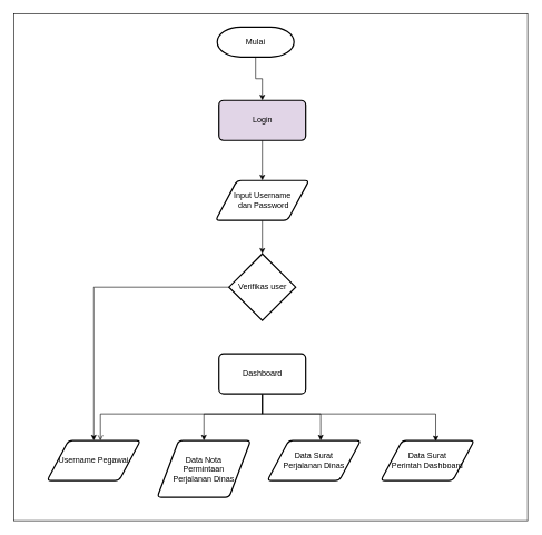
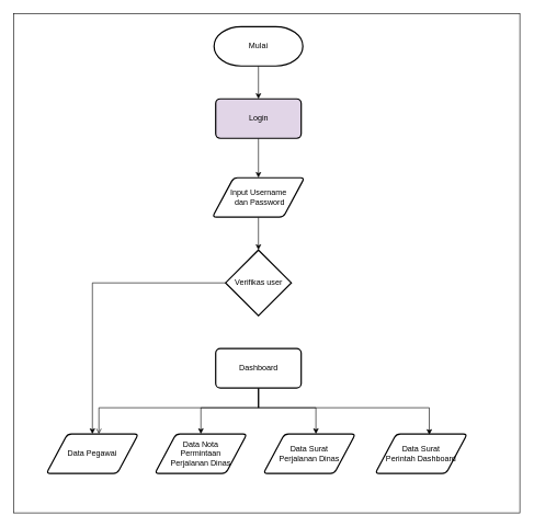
  <mxCell id="0" />
  <mxCell id="1" parent="0" />
  <mxCell id="2" value="" style="rounded=0;whiteSpace=wrap;html=1;" vertex="1" parent="1"><mxGeometry x="20" y="20" width="770" height="760" as="geometry" /></mxCell>
  <mxCell id="3" style="edgeStyle=orthogonalEdgeStyle;rounded=0;orthogonalLoop=1;jettySize=auto;html=1;" edge="1" parent="1" source="4" target="20"><mxGeometry relative="1" as="geometry" /></mxCell>
- <mxCell id="4" value="Mulai" style="strokeWidth=2;html=1;shape=mxgraph.flowchart.terminator;whiteSpace=wrap;" vertex="1" parent="1"><mxGeometry x="325" y="40" width="115" height="45" as="geometry" /></mxCell>
+ <mxCell id="4" value="Mulai" style="strokeWidth=2;html=1;shape=mxgraph.flowchart.terminator;whiteSpace=wrap;" vertex="1" parent="1"><mxGeometry x="325" width="135" height="60" as="geometry" y="40" /></mxCell>
  <mxCell id="5" style="edgeStyle=orthogonalEdgeStyle;rounded=0;orthogonalLoop=1;jettySize=auto;html=1;" edge="1" parent="1" source="6" target="14"><mxGeometry relative="1" as="geometry" /></mxCell>
  <mxCell id="6" value="Verifikas user" style="strokeWidth=2;html=1;shape=mxgraph.flowchart.decision;whiteSpace=wrap;" vertex="1" parent="1"><mxGeometry x="342.5" y="380" width="100" height="100" as="geometry" /></mxCell>
  <mxCell id="7" style="edgeStyle=orthogonalEdgeStyle;rounded=0;orthogonalLoop=1;jettySize=auto;html=1;entryX=0.571;entryY=0;entryDx=0;entryDy=0;entryPerimeter=0;" edge="1" parent="1" source="11" target="15"><mxGeometry relative="1" as="geometry"><Array as="points"><mxPoint x="393" y="620" /><mxPoint x="480" y="620" /></Array></mxGeometry></mxCell>
  <mxCell id="8" style="edgeStyle=orthogonalEdgeStyle;rounded=0;orthogonalLoop=1;jettySize=auto;html=1;" edge="1" parent="1" source="11" target="17"><mxGeometry relative="1" as="geometry"><Array as="points"><mxPoint x="393" y="620" /><mxPoint x="305" y="620" /></Array></mxGeometry></mxCell>
  <mxCell id="9" style="edgeStyle=orthogonalEdgeStyle;rounded=0;orthogonalLoop=1;jettySize=auto;html=1;entryX=0.571;entryY=0;entryDx=0;entryDy=0;entryPerimeter=0;endArrow=open;" edge="1" parent="1" source="11" target="14"><mxGeometry relative="1" as="geometry"><Array as="points"><mxPoint x="393" y="620" /><mxPoint x="150" y="620" /></Array></mxGeometry></mxCell>
  <mxCell id="10" style="edgeStyle=orthogonalEdgeStyle;rounded=0;orthogonalLoop=1;jettySize=auto;html=1;entryX=0.588;entryY=0.021;entryDx=0;entryDy=0;entryPerimeter=0;" edge="1" parent="1" source="11" target="16"><mxGeometry relative="1" as="geometry"><Array as="points"><mxPoint x="393" y="620" /><mxPoint x="652" y="620" /></Array></mxGeometry></mxCell>
  <mxCell id="11" value="Dashboard" style="rounded=1;whiteSpace=wrap;html=1;absoluteArcSize=1;arcSize=14;strokeWidth=2;" vertex="1" parent="1"><mxGeometry x="327.5" y="530" width="130" height="60" as="geometry" /></mxCell>
  <mxCell id="12" style="edgeStyle=orthogonalEdgeStyle;rounded=0;orthogonalLoop=1;jettySize=auto;html=1;" edge="1" parent="1" source="13" target="6"><mxGeometry relative="1" as="geometry" /></mxCell>
  <mxCell id="13" value="Input Username&lt;br&gt;&amp;nbsp;dan Password" style="shape=parallelogram;html=1;strokeWidth=2;perimeter=parallelogramPerimeter;whiteSpace=wrap;rounded=1;arcSize=12;size=0.23;" vertex="1" parent="1"><mxGeometry x="322.5" y="270" width="140" height="60" as="geometry" /></mxCell>
- <mxCell id="14" value="Username Pegawai" style="shape=parallelogram;html=1;strokeWidth=2;perimeter=parallelogramPerimeter;whiteSpace=wrap;rounded=1;arcSize=12;size=0.23;" vertex="1" parent="1"><mxGeometry x="70" y="660" width="140" height="60" as="geometry" /></mxCell>
+ <mxCell id="14" value="Data Pegawai" style="shape=parallelogram;html=1;strokeWidth=2;perimeter=parallelogramPerimeter;whiteSpace=wrap;rounded=1;arcSize=12;size=0.23;" vertex="1" parent="1"><mxGeometry x="70" y="660" width="140" height="60" as="geometry" /></mxCell>
  <mxCell id="15" value="Data Surat &lt;br&gt;Perjalanan Dinas" style="shape=parallelogram;html=1;strokeWidth=2;perimeter=parallelogramPerimeter;whiteSpace=wrap;rounded=1;arcSize=12;size=0.23;" vertex="1" parent="1"><mxGeometry x="400" y="660" width="140" height="60" as="geometry" /></mxCell>
  <mxCell id="16" value="Data Surat &lt;br&gt;Perintah Dashboard" style="shape=parallelogram;html=1;strokeWidth=2;perimeter=parallelogramPerimeter;whiteSpace=wrap;rounded=1;arcSize=12;size=0.23;" vertex="1" parent="1"><mxGeometry x="570" y="660" width="140" height="60" as="geometry" /></mxCell>
- <mxCell id="17" value="Data Nota &lt;br&gt;Permintaan &lt;br&gt;Perjalanan Dinas" style="shape=parallelogram;html=1;strokeWidth=2;perimeter=parallelogramPerimeter;whiteSpace=wrap;rounded=1;arcSize=12;size=0.23;" vertex="1" parent="1"><mxGeometry x="235" y="660" width="140" height="85" as="geometry" /></mxCell>
+ <mxCell id="17" value="Data Nota &lt;br&gt;Permintaan &lt;br&gt;Perjalanan Dinas" style="shape=parallelogram;html=1;strokeWidth=2;perimeter=parallelogramPerimeter;whiteSpace=wrap;rounded=1;arcSize=12;size=0.23;" vertex="1" parent="1"><mxGeometry x="235" y="660" width="140" height="60" as="geometry" /></mxCell>
  <mxCell id="18" style="edgeStyle=orthogonalEdgeStyle;rounded=0;orthogonalLoop=1;jettySize=auto;html=1;exitX=0.5;exitY=1;exitDx=0;exitDy=0;" edge="1" parent="1" source="15" target="15"><mxGeometry relative="1" as="geometry" /></mxCell>
  <mxCell id="19" style="edgeStyle=orthogonalEdgeStyle;rounded=0;orthogonalLoop=1;jettySize=auto;html=1;entryX=0.5;entryY=0;entryDx=0;entryDy=0;" edge="1" parent="1" source="20" target="13"><mxGeometry relative="1" as="geometry" /></mxCell>
  <mxCell id="20" value="Login" style="rounded=1;whiteSpace=wrap;html=1;absoluteArcSize=1;arcSize=14;strokeWidth=2;fillColor=#e1d5e7;" vertex="1" parent="1"><mxGeometry x="327.5" y="150" width="130" height="60" as="geometry" /></mxCell>
